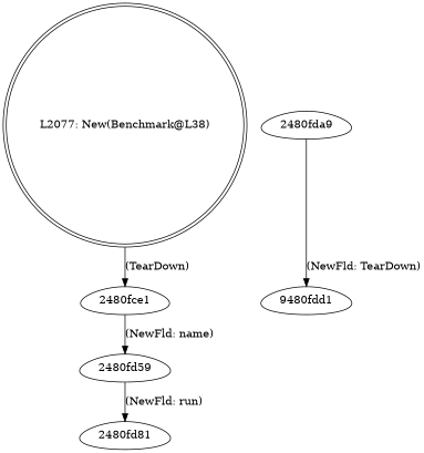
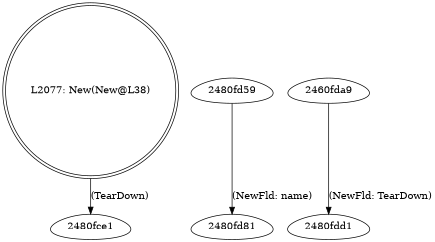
  digraph {
    node [nodesep=2.0 shape=egg]
    edge [style=solid]
-   n1 [label="L2077: New(Benchmark@L38)" shape=doublecircle]
+   n1 [label="L2077: New(New@L38)" shape=doublecircle]
    n2 [label="2480fce1"]
    n3 [label="2480fd59"]
    n4 [label="2480fd81"]
-   n5 [label="2480fda9"]
-   n6 [label="9480fdd1"]
+   n5 [label="2460fda9"]
+   n6 [label="2480fdd1"]
    n1 -> n2 [label="(TearDown)"]
-   n2 -> n3 [label="(NewFld: name)"]
-   n3 -> n4 [label="(NewFld: run)"]
+   n3 -> n4 [label="(NewFld: name)"]
    n5 -> n6 [label="(NewFld: TearDown)"]
  }
